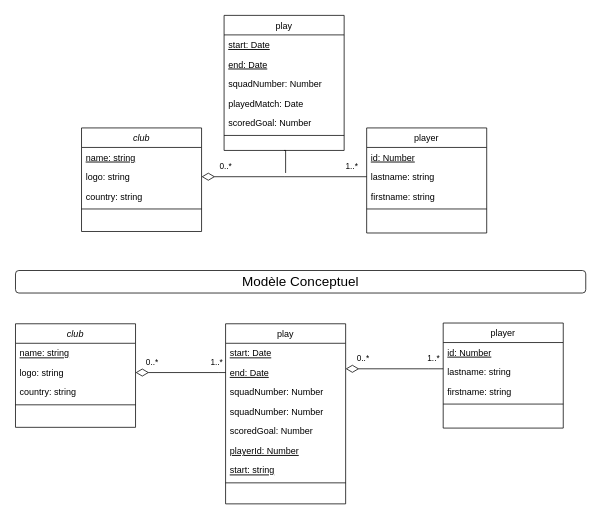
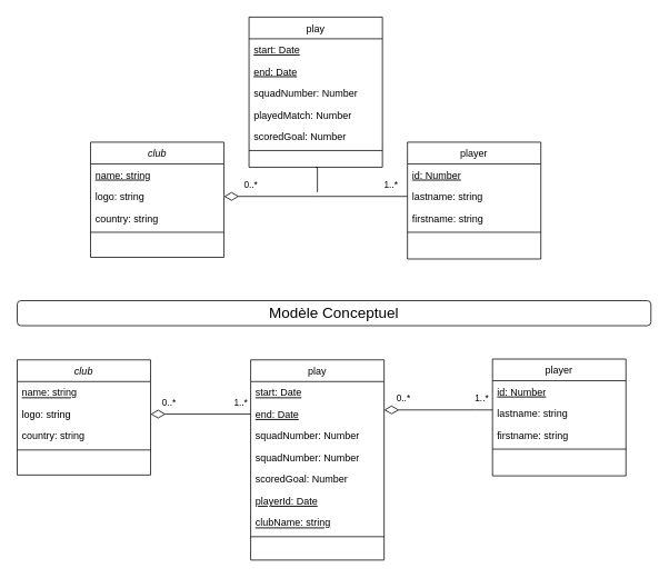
  <mxCell id="0" />
  <mxCell id="1" parent="0" />
  <mxCell id="2" value="club" style="swimlane;fontStyle=2;align=center;verticalAlign=top;childLayout=stackLayout;horizontal=1;startSize=26;horizontalStack=0;resizeParent=1;resizeLast=0;collapsible=1;marginBottom=0;rounded=0;shadow=0;strokeWidth=1;" parent="1" vertex="1"><mxGeometry x="108" y="170" width="160" height="138" as="geometry"><mxRectangle x="230" y="140" width="160" height="26" as="alternateBounds" /></mxGeometry></mxCell>
  <mxCell id="3" value="name: string" style="text;align=left;verticalAlign=top;spacingLeft=4;spacingRight=4;overflow=hidden;rotatable=0;points=[[0,0.5],[1,0.5]];portConstraint=eastwest;fontStyle=4" parent="2" vertex="1"><mxGeometry y="26" width="160" height="26" as="geometry" /></mxCell>
  <mxCell id="4" value="logo: string" style="text;align=left;verticalAlign=top;spacingLeft=4;spacingRight=4;overflow=hidden;rotatable=0;points=[[0,0.5],[1,0.5]];portConstraint=eastwest;rounded=0;shadow=0;html=0;" parent="2" vertex="1"><mxGeometry y="52" width="160" height="26" as="geometry" /></mxCell>
  <mxCell id="5" value="country: string" style="text;align=left;verticalAlign=top;spacingLeft=4;spacingRight=4;overflow=hidden;rotatable=0;points=[[0,0.5],[1,0.5]];portConstraint=eastwest;rounded=0;shadow=0;html=0;" parent="2" vertex="1"><mxGeometry y="78" width="160" height="26" as="geometry" /></mxCell>
  <mxCell id="6" value="" style="line;html=1;strokeWidth=1;align=left;verticalAlign=middle;spacingTop=-1;spacingLeft=3;spacingRight=3;rotatable=0;labelPosition=right;points=[];portConstraint=eastwest;" parent="2" vertex="1"><mxGeometry y="104" width="160" height="8" as="geometry" /></mxCell>
  <mxCell id="7" value="player" style="swimlane;fontStyle=0;align=center;verticalAlign=top;childLayout=stackLayout;horizontal=1;startSize=26;horizontalStack=0;resizeParent=1;resizeLast=0;collapsible=1;marginBottom=0;rounded=0;shadow=0;strokeWidth=1;" parent="1" vertex="1"><mxGeometry x="488" y="170" width="160" height="140" as="geometry"><mxRectangle x="550" y="140" width="160" height="26" as="alternateBounds" /></mxGeometry></mxCell>
  <mxCell id="8" value="id: Number" style="text;align=left;verticalAlign=top;spacingLeft=4;spacingRight=4;overflow=hidden;rotatable=0;points=[[0,0.5],[1,0.5]];portConstraint=eastwest;fontStyle=4" parent="7" vertex="1"><mxGeometry y="26" width="160" height="26" as="geometry" /></mxCell>
  <mxCell id="9" value="lastname: string" style="text;align=left;verticalAlign=top;spacingLeft=4;spacingRight=4;overflow=hidden;rotatable=0;points=[[0,0.5],[1,0.5]];portConstraint=eastwest;" vertex="1" parent="7"><mxGeometry y="52" width="160" height="26" as="geometry" /></mxCell>
  <mxCell id="10" value="firstname: string" style="text;align=left;verticalAlign=top;spacingLeft=4;spacingRight=4;overflow=hidden;rotatable=0;points=[[0,0.5],[1,0.5]];portConstraint=eastwest;rounded=0;shadow=0;html=0;" parent="7" vertex="1"><mxGeometry y="78" width="160" height="26" as="geometry" /></mxCell>
  <mxCell id="11" value="" style="line;html=1;strokeWidth=1;align=left;verticalAlign=middle;spacingTop=-1;spacingLeft=3;spacingRight=3;rotatable=0;labelPosition=right;points=[];portConstraint=eastwest;" parent="7" vertex="1"><mxGeometry y="104" width="160" height="8" as="geometry" /></mxCell>
  <mxCell id="12" value="" style="endArrow=none;html=1;rounded=0;startArrow=diamondThin;startFill=0;strokeWidth=1;endSize=15;startSize=15;jumpSize=15;exitX=1;exitY=0.5;exitDx=0;exitDy=0;entryX=0;entryY=0.5;entryDx=0;entryDy=0;" edge="1" parent="1" source="4" target="9"><mxGeometry width="50" height="50" relative="1" as="geometry"><mxPoint x="338" y="350" as="sourcePoint" /><mxPoint x="388" y="300" as="targetPoint" /><Array as="points"><mxPoint x="378" y="235" /></Array></mxGeometry></mxCell>
  <mxCell id="13" value="0..*" style="edgeLabel;html=1;align=center;verticalAlign=middle;resizable=0;points=[];" vertex="1" connectable="0" parent="12"><mxGeometry x="-0.809" y="-2" relative="1" as="geometry"><mxPoint x="10" y="-17" as="offset" /></mxGeometry></mxCell>
  <mxCell id="14" value="1..*" style="edgeLabel;html=1;align=center;verticalAlign=middle;resizable=0;points=[];" vertex="1" connectable="0" parent="12"><mxGeometry x="0.848" y="-2" relative="1" as="geometry"><mxPoint x="-4" y="-17" as="offset" /></mxGeometry></mxCell>
  <mxCell id="15" style="edgeStyle=orthogonalEdgeStyle;rounded=0;jumpSize=15;orthogonalLoop=1;jettySize=auto;html=1;exitX=0.5;exitY=1;exitDx=0;exitDy=0;startArrow=none;startFill=0;startSize=15;endSize=15;strokeWidth=1;endArrow=none;endFill=0;" edge="1" parent="1" source="24"><mxGeometry relative="1" as="geometry"><mxPoint x="380" y="230" as="targetPoint" /><mxPoint x="319.75" y="130" as="sourcePoint" /></mxGeometry></mxCell>
  <mxCell id="16" value="club" style="swimlane;fontStyle=2;align=center;verticalAlign=top;childLayout=stackLayout;horizontal=1;startSize=26;horizontalStack=0;resizeParent=1;resizeLast=0;collapsible=1;marginBottom=0;rounded=0;shadow=0;strokeWidth=1;" vertex="1" parent="1"><mxGeometry x="20" y="431" width="160" height="138" as="geometry"><mxRectangle x="230" y="140" width="160" height="26" as="alternateBounds" /></mxGeometry></mxCell>
  <mxCell id="17" value="name: string" style="text;align=left;verticalAlign=top;spacingLeft=4;spacingRight=4;overflow=hidden;rotatable=0;points=[[0,0.5],[1,0.5]];portConstraint=eastwest;fontStyle=4" vertex="1" parent="16"><mxGeometry y="26" width="160" height="26" as="geometry" /></mxCell>
  <mxCell id="18" value="logo: string" style="text;align=left;verticalAlign=top;spacingLeft=4;spacingRight=4;overflow=hidden;rotatable=0;points=[[0,0.5],[1,0.5]];portConstraint=eastwest;rounded=0;shadow=0;html=0;" vertex="1" parent="16"><mxGeometry y="52" width="160" height="26" as="geometry" /></mxCell>
  <mxCell id="19" value="country: string" style="text;align=left;verticalAlign=top;spacingLeft=4;spacingRight=4;overflow=hidden;rotatable=0;points=[[0,0.5],[1,0.5]];portConstraint=eastwest;rounded=0;shadow=0;html=0;" vertex="1" parent="16"><mxGeometry y="78" width="160" height="26" as="geometry" /></mxCell>
  <mxCell id="20" value="" style="line;html=1;strokeWidth=1;align=left;verticalAlign=middle;spacingTop=-1;spacingLeft=3;spacingRight=3;rotatable=0;labelPosition=right;points=[];portConstraint=eastwest;" vertex="1" parent="16"><mxGeometry y="104" width="160" height="8" as="geometry" /></mxCell>
  <mxCell id="21" value="" style="endArrow=none;html=1;rounded=0;startArrow=diamondThin;startFill=0;strokeWidth=1;endSize=15;startSize=15;jumpSize=15;exitX=1;exitY=0.5;exitDx=0;exitDy=0;entryX=0;entryY=0.5;entryDx=0;entryDy=0;" edge="1" parent="1" source="18" target="33"><mxGeometry width="50" height="50" relative="1" as="geometry"><mxPoint x="250" y="611" as="sourcePoint" /><mxPoint x="290" y="503" as="targetPoint" /><Array as="points"><mxPoint x="290" y="496" /></Array></mxGeometry></mxCell>
  <mxCell id="22" value="0..*" style="edgeLabel;html=1;align=center;verticalAlign=middle;resizable=0;points=[];" vertex="1" connectable="0" parent="21"><mxGeometry x="-0.809" y="-2" relative="1" as="geometry"><mxPoint x="10" y="-17" as="offset" /></mxGeometry></mxCell>
  <mxCell id="23" value="1..*" style="edgeLabel;html=1;align=center;verticalAlign=middle;resizable=0;points=[];" vertex="1" connectable="0" parent="21"><mxGeometry x="0.848" y="-2" relative="1" as="geometry"><mxPoint x="-4" y="-17" as="offset" /></mxGeometry></mxCell>
  <mxCell id="24" value="play" style="swimlane;fontStyle=0;align=center;verticalAlign=top;childLayout=stackLayout;horizontal=1;startSize=26;horizontalStack=0;resizeParent=1;resizeLast=0;collapsible=1;marginBottom=0;rounded=0;shadow=0;strokeWidth=1;" vertex="1" parent="1"><mxGeometry x="298" y="20" width="160" height="180" as="geometry"><mxRectangle x="550" y="140" width="160" height="26" as="alternateBounds" /></mxGeometry></mxCell>
  <mxCell id="25" value="start: Date" style="text;align=left;verticalAlign=top;spacingLeft=4;spacingRight=4;overflow=hidden;rotatable=0;points=[[0,0.5],[1,0.5]];portConstraint=eastwest;fontStyle=4" vertex="1" parent="24"><mxGeometry y="26" width="160" height="26" as="geometry" /></mxCell>
  <mxCell id="26" value="end: Date" style="text;align=left;verticalAlign=top;spacingLeft=4;spacingRight=4;overflow=hidden;rotatable=0;points=[[0,0.5],[1,0.5]];portConstraint=eastwest;fontStyle=4" vertex="1" parent="24"><mxGeometry y="52" width="160" height="26" as="geometry" /></mxCell>
  <mxCell id="27" value="squadNumber: Number" style="text;align=left;verticalAlign=top;spacingLeft=4;spacingRight=4;overflow=hidden;rotatable=0;points=[[0,0.5],[1,0.5]];portConstraint=eastwest;" vertex="1" parent="24"><mxGeometry y="78" width="160" height="26" as="geometry" /></mxCell>
- <mxCell id="28" value="playedMatch: Date" style="text;align=left;verticalAlign=top;spacingLeft=4;spacingRight=4;overflow=hidden;rotatable=0;points=[[0,0.5],[1,0.5]];portConstraint=eastwest;" vertex="1" parent="24"><mxGeometry y="104" width="160" height="26" as="geometry" /></mxCell>
+ <mxCell id="28" value="playedMatch: Number" style="text;align=left;verticalAlign=top;spacingLeft=4;spacingRight=4;overflow=hidden;rotatable=0;points=[[0,0.5],[1,0.5]];portConstraint=eastwest;" vertex="1" parent="24"><mxGeometry y="104" width="160" height="26" as="geometry" /></mxCell>
  <mxCell id="29" value="scoredGoal: Number" style="text;align=left;verticalAlign=top;spacingLeft=4;spacingRight=4;overflow=hidden;rotatable=0;points=[[0,0.5],[1,0.5]];portConstraint=eastwest;" vertex="1" parent="24"><mxGeometry y="130" width="160" height="26" as="geometry" /></mxCell>
  <mxCell id="30" value="" style="line;html=1;strokeWidth=1;align=left;verticalAlign=middle;spacingTop=-1;spacingLeft=3;spacingRight=3;rotatable=0;labelPosition=right;points=[];portConstraint=eastwest;" vertex="1" parent="24"><mxGeometry y="156" width="160" height="8" as="geometry" /></mxCell>
  <mxCell id="31" value="play" style="swimlane;fontStyle=0;align=center;verticalAlign=top;childLayout=stackLayout;horizontal=1;startSize=26;horizontalStack=0;resizeParent=1;resizeLast=0;collapsible=1;marginBottom=0;rounded=0;shadow=0;strokeWidth=1;" vertex="1" parent="1"><mxGeometry x="300" y="431" width="160" height="240" as="geometry"><mxRectangle x="550" y="140" width="160" height="26" as="alternateBounds" /></mxGeometry></mxCell>
  <mxCell id="32" value="start: Date" style="text;align=left;verticalAlign=top;spacingLeft=4;spacingRight=4;overflow=hidden;rotatable=0;points=[[0,0.5],[1,0.5]];portConstraint=eastwest;fontStyle=4" vertex="1" parent="31"><mxGeometry y="26" width="160" height="26" as="geometry" /></mxCell>
  <mxCell id="33" value="end: Date" style="text;align=left;verticalAlign=top;spacingLeft=4;spacingRight=4;overflow=hidden;rotatable=0;points=[[0,0.5],[1,0.5]];portConstraint=eastwest;fontStyle=4" vertex="1" parent="31"><mxGeometry y="52" width="160" height="26" as="geometry" /></mxCell>
  <mxCell id="34" value="squadNumber: Number" style="text;align=left;verticalAlign=top;spacingLeft=4;spacingRight=4;overflow=hidden;rotatable=0;points=[[0,0.5],[1,0.5]];portConstraint=eastwest;" vertex="1" parent="31"><mxGeometry y="78" width="160" height="26" as="geometry" /></mxCell>
  <mxCell id="35" value="squadNumber: Number" style="text;align=left;verticalAlign=top;spacingLeft=4;spacingRight=4;overflow=hidden;rotatable=0;points=[[0,0.5],[1,0.5]];portConstraint=eastwest;" vertex="1" parent="31"><mxGeometry y="104" width="160" height="26" as="geometry" /></mxCell>
  <mxCell id="36" value="scoredGoal: Number" style="text;align=left;verticalAlign=top;spacingLeft=4;spacingRight=4;overflow=hidden;rotatable=0;points=[[0,0.5],[1,0.5]];portConstraint=eastwest;" vertex="1" parent="31"><mxGeometry y="130" width="160" height="26" as="geometry" /></mxCell>
- <mxCell id="37" value="playerId: Number" style="text;align=left;verticalAlign=top;spacingLeft=4;spacingRight=4;overflow=hidden;rotatable=0;points=[[0,0.5],[1,0.5]];portConstraint=eastwest;fontStyle=4" vertex="1" parent="31"><mxGeometry y="156" width="160" height="26" as="geometry" /></mxCell>
- <mxCell id="38" value="start: string" style="text;align=left;verticalAlign=top;spacingLeft=4;spacingRight=4;overflow=hidden;rotatable=0;points=[[0,0.5],[1,0.5]];portConstraint=eastwest;fontStyle=4" vertex="1" parent="31"><mxGeometry y="182" width="160" height="26" as="geometry" /></mxCell>
+ <mxCell id="37" value="playerId: Date" style="text;align=left;verticalAlign=top;spacingLeft=4;spacingRight=4;overflow=hidden;rotatable=0;points=[[0,0.5],[1,0.5]];portConstraint=eastwest;fontStyle=4" vertex="1" parent="31"><mxGeometry y="156" width="160" height="26" as="geometry" /></mxCell>
+ <mxCell id="38" value="clubName: string" style="text;align=left;verticalAlign=top;spacingLeft=4;spacingRight=4;overflow=hidden;rotatable=0;points=[[0,0.5],[1,0.5]];portConstraint=eastwest;fontStyle=4" vertex="1" parent="31"><mxGeometry y="182" width="160" height="26" as="geometry" /></mxCell>
  <mxCell id="39" value="" style="line;html=1;strokeWidth=1;align=left;verticalAlign=middle;spacingTop=-1;spacingLeft=3;spacingRight=3;rotatable=0;labelPosition=right;points=[];portConstraint=eastwest;" vertex="1" parent="31"><mxGeometry y="208" width="160" height="8" as="geometry" /></mxCell>
  <mxCell id="40" value="player" style="swimlane;fontStyle=0;align=center;verticalAlign=top;childLayout=stackLayout;horizontal=1;startSize=26;horizontalStack=0;resizeParent=1;resizeLast=0;collapsible=1;marginBottom=0;rounded=0;shadow=0;strokeWidth=1;" vertex="1" parent="1"><mxGeometry x="590" y="430" width="160" height="140" as="geometry"><mxRectangle x="550" y="140" width="160" height="26" as="alternateBounds" /></mxGeometry></mxCell>
  <mxCell id="41" value="id: Number" style="text;align=left;verticalAlign=top;spacingLeft=4;spacingRight=4;overflow=hidden;rotatable=0;points=[[0,0.5],[1,0.5]];portConstraint=eastwest;fontStyle=4" vertex="1" parent="40"><mxGeometry y="26" width="160" height="26" as="geometry" /></mxCell>
  <mxCell id="42" value="lastname: string" style="text;align=left;verticalAlign=top;spacingLeft=4;spacingRight=4;overflow=hidden;rotatable=0;points=[[0,0.5],[1,0.5]];portConstraint=eastwest;" vertex="1" parent="40"><mxGeometry y="52" width="160" height="26" as="geometry" /></mxCell>
  <mxCell id="43" value="firstname: string" style="text;align=left;verticalAlign=top;spacingLeft=4;spacingRight=4;overflow=hidden;rotatable=0;points=[[0,0.5],[1,0.5]];portConstraint=eastwest;rounded=0;shadow=0;html=0;" vertex="1" parent="40"><mxGeometry y="78" width="160" height="26" as="geometry" /></mxCell>
  <mxCell id="44" value="" style="line;html=1;strokeWidth=1;align=left;verticalAlign=middle;spacingTop=-1;spacingLeft=3;spacingRight=3;rotatable=0;labelPosition=right;points=[];portConstraint=eastwest;" vertex="1" parent="40"><mxGeometry y="104" width="160" height="8" as="geometry" /></mxCell>
  <mxCell id="45" value="" style="endArrow=none;html=1;rounded=0;startArrow=diamondThin;startFill=0;strokeWidth=1;endSize=15;startSize=15;jumpSize=15;exitX=1;exitY=0.5;exitDx=0;exitDy=0;" edge="1" parent="1"><mxGeometry width="50" height="50" relative="1" as="geometry"><mxPoint x="460" y="491" as="sourcePoint" /><mxPoint x="590" y="491" as="targetPoint" /><Array as="points"><mxPoint x="570" y="491" /></Array></mxGeometry></mxCell>
  <mxCell id="46" value="0..*" style="edgeLabel;html=1;align=center;verticalAlign=middle;resizable=0;points=[];" vertex="1" connectable="0" parent="45"><mxGeometry x="-0.809" y="-2" relative="1" as="geometry"><mxPoint x="10" y="-17" as="offset" /></mxGeometry></mxCell>
  <mxCell id="47" value="1..*" style="edgeLabel;html=1;align=center;verticalAlign=middle;resizable=0;points=[];" vertex="1" connectable="0" parent="45"><mxGeometry x="0.848" y="-2" relative="1" as="geometry"><mxPoint x="-4" y="-17" as="offset" /></mxGeometry></mxCell>
  <mxCell id="48" value="&lt;div style=&quot;font-size: 18px&quot; align=&quot;center&quot;&gt;&lt;font style=&quot;font-size: 18px&quot;&gt;Modèle Conceptuel&lt;br&gt;&lt;/font&gt;&lt;/div&gt;" style="text;html=1;strokeColor=default;fillColor=default;align=center;verticalAlign=middle;whiteSpace=wrap;rounded=1;" vertex="1" parent="1"><mxGeometry x="20" y="360" width="760" height="30" as="geometry" /></mxCell>
